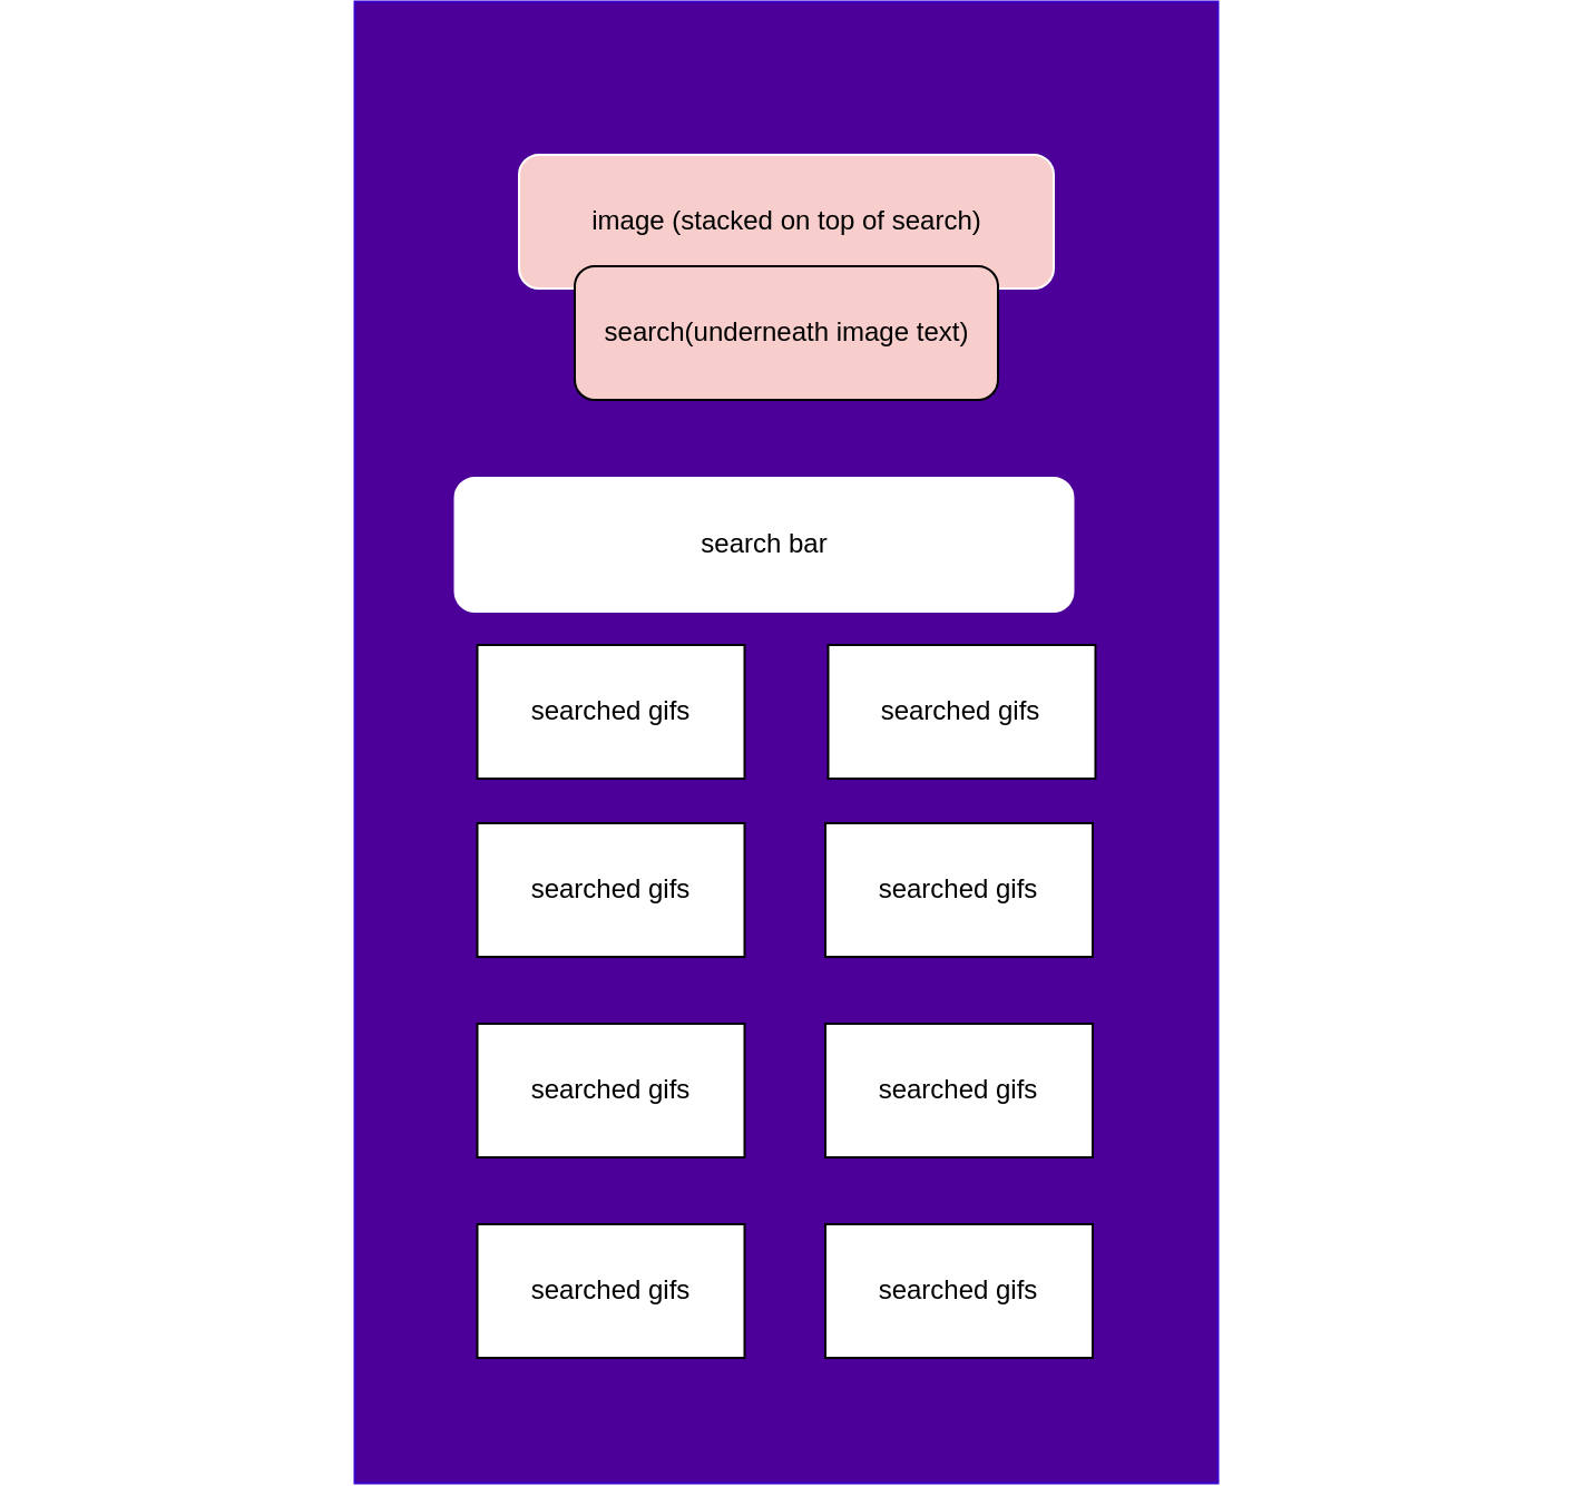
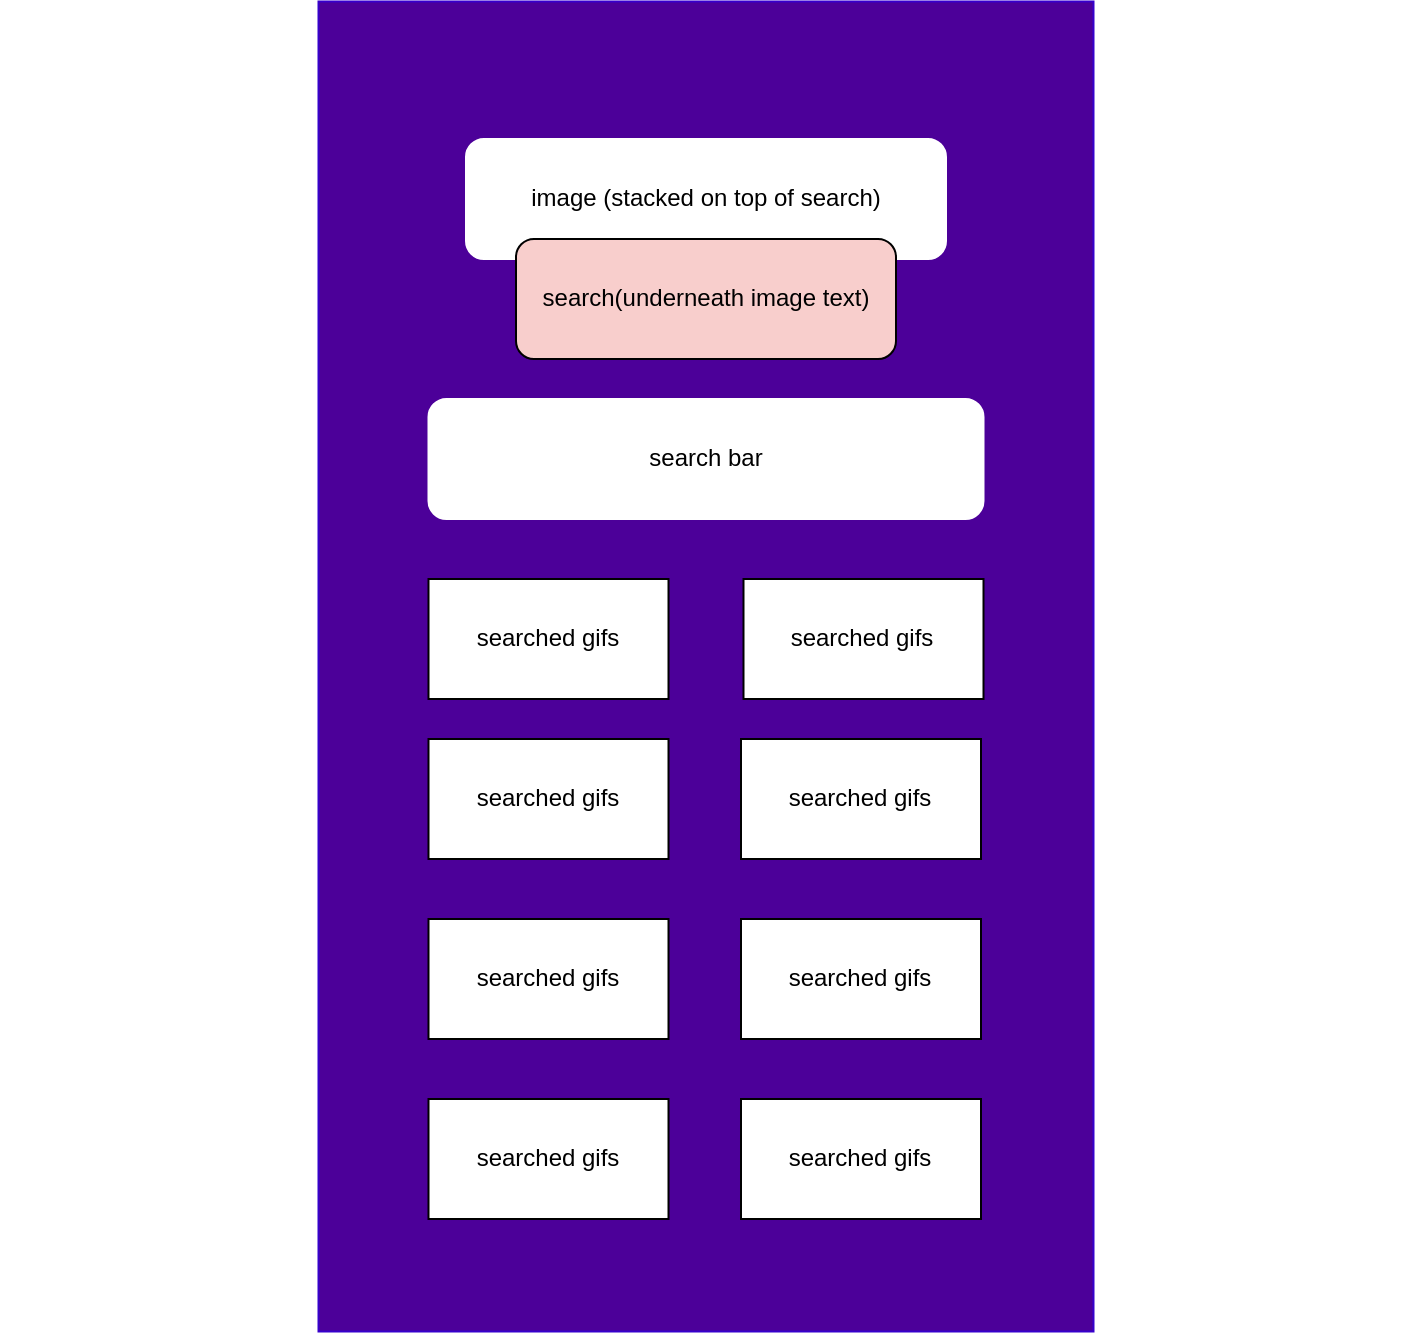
  <mxCell id="0" />
  <mxCell id="1" parent="0" />
  <mxCell id="2" value="" style="rounded=0;whiteSpace=wrap;html=1;rotation=90;fillColor=#4C0099;fontColor=#ffffff;strokeColor=#3700CC;" vertex="1" parent="1"><mxGeometry x="20" y="90" width="665" height="387.5" as="geometry" /></mxCell>
- <mxCell id="3" value="&lt;font style=&quot;color: rgb(0, 0, 0);&quot;&gt;search bar&lt;/font&gt;" style="rounded=1;whiteSpace=wrap;html=1;strokeColor=#FFFFFF;fillColor=#FFFFFF;fontColor=#000000;" vertex="1" parent="1"><mxGeometry x="203.75" y="165" width="277.5" height="60" as="geometry" /></mxCell>
- <mxCell id="4" value="&lt;font style=&quot;color: rgb(0, 0, 0);&quot;&gt;image (stacked on top of search)&lt;/font&gt;" style="rounded=1;whiteSpace=wrap;html=1;strokeColor=#FFFFFF;fillColor=#f8cecc;" vertex="1" parent="1"><mxGeometry x="232.5" y="20" width="240" height="60" as="geometry" /></mxCell>
+ <mxCell id="3" value="&lt;font style=&quot;color: rgb(0, 0, 0);&quot;&gt;search bar&lt;/font&gt;" style="rounded=1;whiteSpace=wrap;html=1;strokeColor=#FFFFFF;fillColor=#FFFFFF;fontColor=#000000;" vertex="1" parent="1"><mxGeometry x="213.75" y="150" width="277.5" height="60" as="geometry" /></mxCell>
+ <mxCell id="4" value="&lt;font style=&quot;color: rgb(0, 0, 0);&quot;&gt;image (stacked on top of search)&lt;/font&gt;" style="rounded=1;whiteSpace=wrap;html=1;strokeColor=#FFFFFF;fillColor=#FFFFFF;" vertex="1" parent="1"><mxGeometry x="232.5" y="20" width="240" height="60" as="geometry" /></mxCell>
  <mxCell id="5" value="&lt;font style=&quot;color: rgb(0, 0, 0);&quot;&gt;search(underneath image text)&lt;/font&gt;" style="rounded=1;whiteSpace=wrap;html=1;fillColor=#f8cecc;" vertex="1" parent="1"><mxGeometry x="257.5" y="70" width="190" height="60" as="geometry" /></mxCell>
  <mxCell id="6" value="searched gifs" style="rounded=0;whiteSpace=wrap;html=1;" vertex="1" parent="1"><mxGeometry x="213.75" y="240" width="120" height="60" as="geometry" /></mxCell>
  <mxCell id="7" value="searched gifs" style="rounded=0;whiteSpace=wrap;html=1;" vertex="1" parent="1"><mxGeometry x="213.75" y="320" width="120" height="60" as="geometry" /></mxCell>
  <mxCell id="8" value="searched gifs" style="rounded=0;whiteSpace=wrap;html=1;" vertex="1" parent="1"><mxGeometry x="213.75" y="410" width="120" height="60" as="geometry" /></mxCell>
  <mxCell id="9" value="searched gifs" style="rounded=0;whiteSpace=wrap;html=1;" vertex="1" parent="1"><mxGeometry x="213.75" y="500" width="120" height="60" as="geometry" /></mxCell>
  <mxCell id="10" value="searched gifs" style="rounded=0;whiteSpace=wrap;html=1;" vertex="1" parent="1"><mxGeometry x="370" y="500" width="120" height="60" as="geometry" /></mxCell>
  <mxCell id="11" value="searched gifs" style="rounded=0;whiteSpace=wrap;html=1;" vertex="1" parent="1"><mxGeometry x="370" y="410" width="120" height="60" as="geometry" /></mxCell>
  <mxCell id="12" value="searched gifs" style="rounded=0;whiteSpace=wrap;html=1;" vertex="1" parent="1"><mxGeometry x="370" y="320" width="120" height="60" as="geometry" /></mxCell>
  <mxCell id="13" value="searched gifs" style="rounded=0;whiteSpace=wrap;html=1;" vertex="1" parent="1"><mxGeometry x="371.25" y="240" width="120" height="60" as="geometry" /></mxCell>
